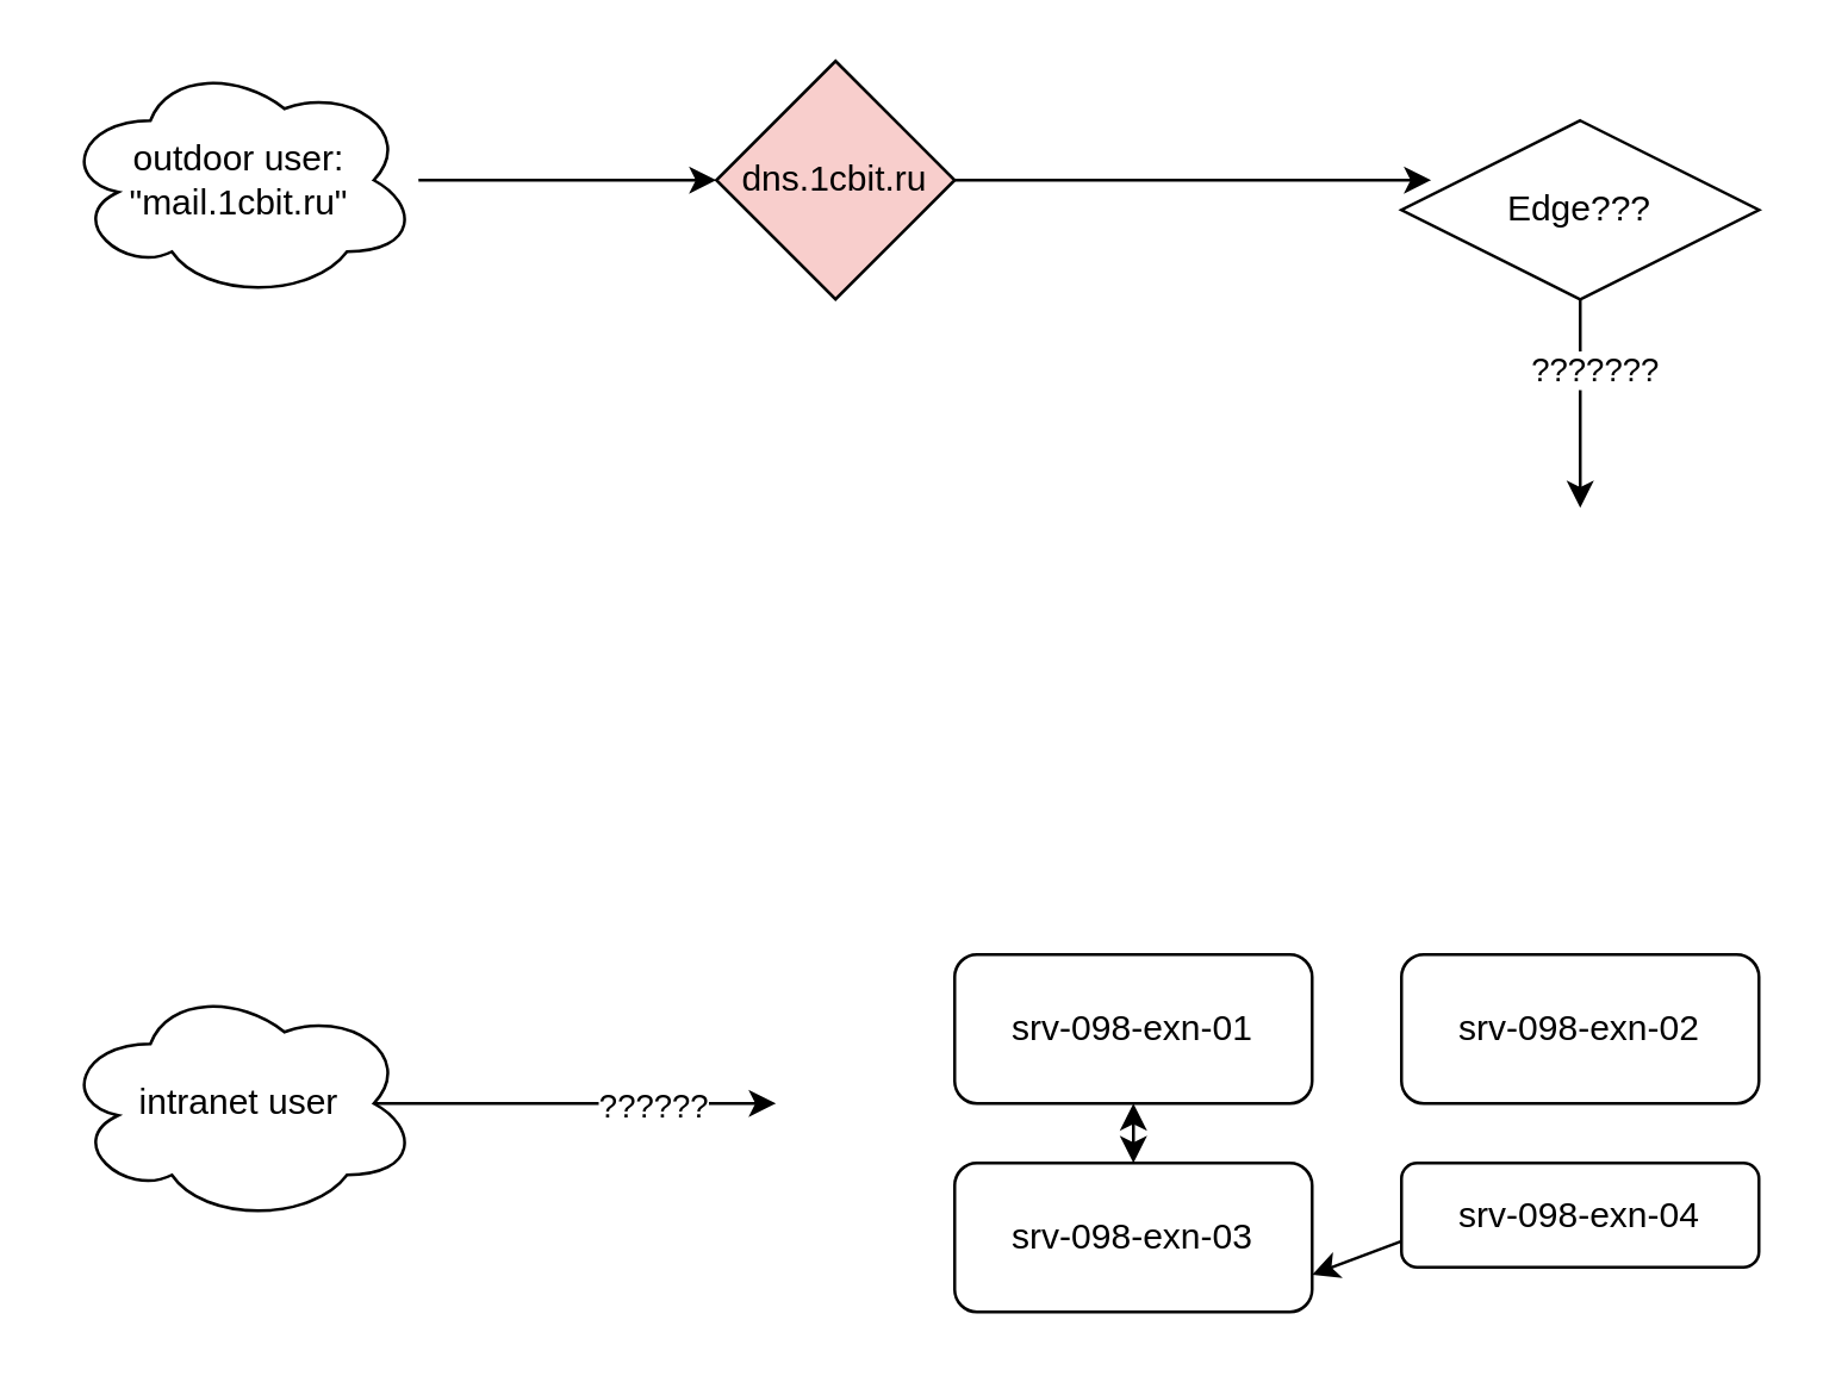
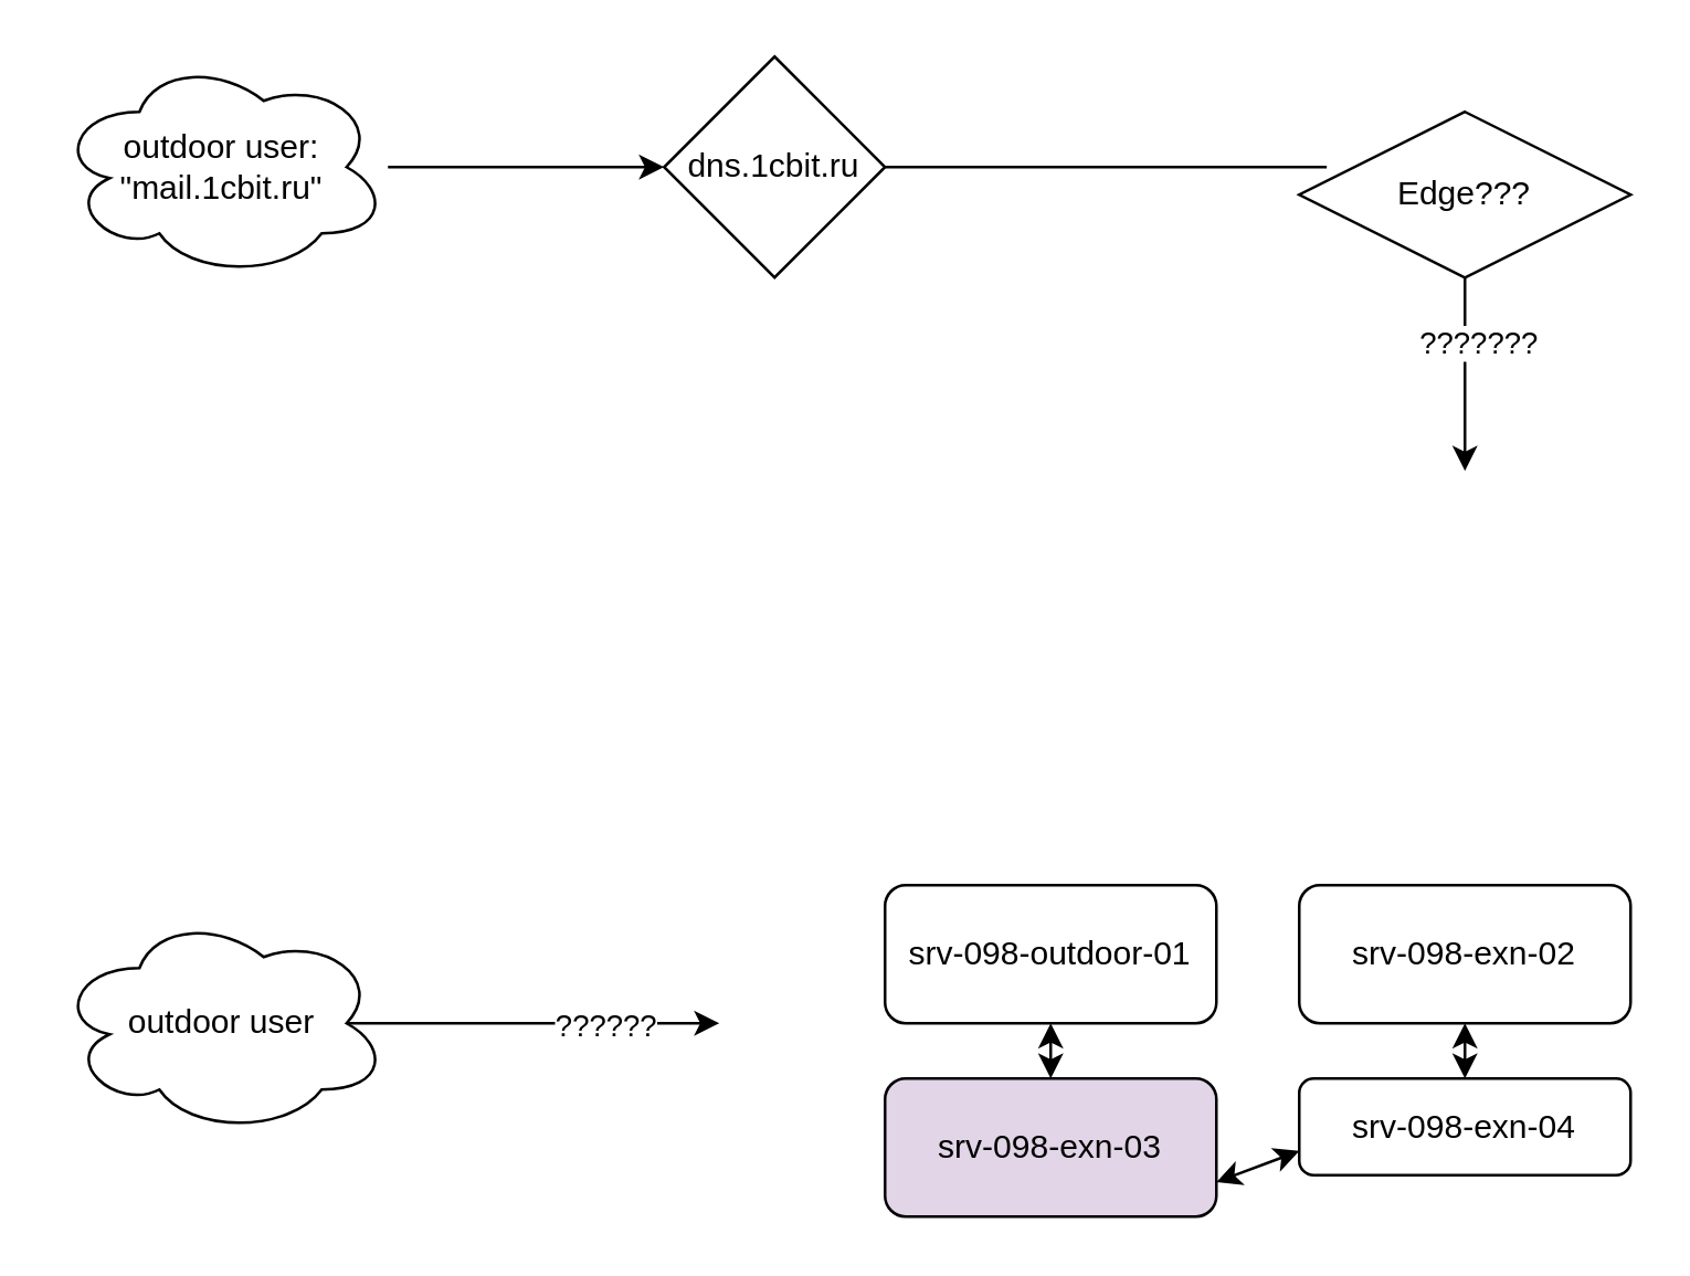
  <mxCell id="0" />
  <mxCell id="1" parent="0" />
  <mxCell id="2" value="&lt;span&gt;srv-098-exn-02&lt;/span&gt;" style="rounded=1;whiteSpace=wrap;html=1;" vertex="1" parent="1"><mxGeometry x="470" y="320" width="120" height="50" as="geometry" /></mxCell>
- <mxCell id="3" value="dns.1cbit.ru" style="rhombus;whiteSpace=wrap;html=1;fillColor=#f8cecc;" vertex="1" parent="1"><mxGeometry x="240" y="20" width="80" height="80" as="geometry" /></mxCell>
+ <mxCell id="3" value="dns.1cbit.ru" style="rhombus;whiteSpace=wrap;html=1;" vertex="1" parent="1"><mxGeometry x="240" y="20" width="80" height="80" as="geometry" /></mxCell>
  <mxCell id="4" value="" style="endArrow=classic;html=1;entryX=0;entryY=0.5;entryDx=0;entryDy=0;" edge="1" parent="1" source="7" target="3"><mxGeometry width="50" height="50" relative="1" as="geometry"><mxPoint x="130" y="100" as="sourcePoint" /><mxPoint x="180" y="50" as="targetPoint" /></mxGeometry></mxCell>
  <mxCell id="5" value="Edge???" style="rhombus;whiteSpace=wrap;html=1;" vertex="1" parent="1"><mxGeometry x="470" y="40" width="120" height="60" as="geometry" /></mxCell>
- <mxCell id="6" value="" style="endArrow=classic;html=1;exitX=1;exitY=0.5;exitDx=0;exitDy=0;entryX=0.083;entryY=0.333;entryDx=0;entryDy=0;entryPerimeter=0;" edge="1" parent="1" source="3" target="5"><mxGeometry width="50" height="50" relative="1" as="geometry"><mxPoint x="340" y="520" as="sourcePoint" /><mxPoint x="390" y="470" as="targetPoint" /><Array as="points"><mxPoint x="410" y="60" /></Array></mxGeometry></mxCell>
+ <mxCell id="6" value="" style="endArrow=none;html=1;exitX=1;exitY=0.5;exitDx=0;exitDy=0;entryX=0.083;entryY=0.333;entryDx=0;entryDy=0;entryPerimeter=0;" edge="1" parent="1" source="3" target="5"><mxGeometry width="50" height="50" relative="1" as="geometry"><mxPoint x="340" y="520" as="sourcePoint" /><mxPoint x="390" y="470" as="targetPoint" /><Array as="points"><mxPoint x="410" y="60" /></Array></mxGeometry></mxCell>
  <mxCell id="7" value="&lt;span&gt;outdoor user:&lt;/span&gt;&lt;br&gt;&lt;span&gt;&quot;mail.1cbit.ru&quot;&lt;/span&gt;" style="ellipse;shape=cloud;whiteSpace=wrap;html=1;" vertex="1" parent="1"><mxGeometry x="20" y="20" width="120" height="80" as="geometry" /></mxCell>
- <mxCell id="8" value="srv-098-exn-01" style="rounded=1;whiteSpace=wrap;html=1;" vertex="1" parent="1"><mxGeometry x="320" y="320" width="120" height="50" as="geometry" /></mxCell>
- <mxCell id="9" value="&lt;span&gt;srv-098-exn-03&lt;/span&gt;" style="rounded=1;whiteSpace=wrap;html=1;" vertex="1" parent="1"><mxGeometry x="320" y="390" width="120" height="50" as="geometry" /></mxCell>
+ <mxCell id="8" value="srv-098-outdoor-01" style="rounded=1;whiteSpace=wrap;html=1;" vertex="1" parent="1"><mxGeometry x="320" y="320" width="120" height="50" as="geometry" /></mxCell>
+ <mxCell id="9" value="&lt;span&gt;srv-098-exn-03&lt;/span&gt;" style="rounded=1;whiteSpace=wrap;html=1;fillColor=#e1d5e7;" vertex="1" parent="1"><mxGeometry x="320" y="390" width="120" height="50" as="geometry" /></mxCell>
  <mxCell id="10" value="&lt;span&gt;srv-098-exn-04&lt;/span&gt;" style="rounded=1;whiteSpace=wrap;html=1;" vertex="1" parent="1"><mxGeometry x="470" y="390" width="120" height="35" as="geometry" /></mxCell>
  <mxCell id="11" value="" style="endArrow=classic;startArrow=classic;html=1;entryX=0.5;entryY=1;entryDx=0;entryDy=0;exitX=0.5;exitY=0;exitDx=0;exitDy=0;" edge="1" parent="1" source="9" target="8"><mxGeometry width="50" height="50" relative="1" as="geometry"><mxPoint x="210" y="430" as="sourcePoint" /><mxPoint x="260" y="380" as="targetPoint" /></mxGeometry></mxCell>
- <mxCell id="13" value="" style="endArrow=none;startArrow=classic;html=1;entryX=0;entryY=0.75;entryDx=0;entryDy=0;exitX=1;exitY=0.75;exitDx=0;exitDy=0;" edge="1" parent="1" source="9" target="10"><mxGeometry width="50" height="50" relative="1" as="geometry"><mxPoint x="280" y="520" as="sourcePoint" /><mxPoint x="330" y="470" as="targetPoint" /></mxGeometry></mxCell>
- <mxCell id="14" value="intranet user" style="ellipse;shape=cloud;whiteSpace=wrap;html=1;" vertex="1" parent="1"><mxGeometry x="20" y="330" width="120" height="80" as="geometry" /></mxCell>
+ <mxCell id="12" value="" style="endArrow=classic;startArrow=classic;html=1;entryX=0.5;entryY=1;entryDx=0;entryDy=0;exitX=0.5;exitY=0;exitDx=0;exitDy=0;" edge="1" parent="1" source="10" target="2"><mxGeometry width="50" height="50" relative="1" as="geometry"><mxPoint x="170" y="420" as="sourcePoint" /><mxPoint x="220" y="370" as="targetPoint" /></mxGeometry></mxCell>
+ <mxCell id="13" value="" style="endArrow=classic;startArrow=classic;html=1;entryX=0;entryY=0.75;entryDx=0;entryDy=0;exitX=1;exitY=0.75;exitDx=0;exitDy=0;" edge="1" parent="1" source="9" target="10"><mxGeometry width="50" height="50" relative="1" as="geometry"><mxPoint x="280" y="520" as="sourcePoint" /><mxPoint x="330" y="470" as="targetPoint" /></mxGeometry></mxCell>
+ <mxCell id="14" value="outdoor user" style="ellipse;shape=cloud;whiteSpace=wrap;html=1;" vertex="1" parent="1"><mxGeometry x="20" y="330" width="120" height="80" as="geometry" /></mxCell>
  <mxCell id="15" value="" style="endArrow=classic;html=1;exitX=0.875;exitY=0.5;exitDx=0;exitDy=0;exitPerimeter=0;" edge="1" parent="1" source="14"><mxGeometry width="50" height="50" relative="1" as="geometry"><mxPoint x="130" y="400" as="sourcePoint" /><mxPoint x="260" y="370" as="targetPoint" /></mxGeometry></mxCell>
  <mxCell id="16" value="??????&lt;br&gt;" style="edgeLabel;html=1;align=center;verticalAlign=middle;resizable=0;points=[];" vertex="1" connectable="0" parent="15"><mxGeometry x="0.378" relative="1" as="geometry"><mxPoint as="offset" /></mxGeometry></mxCell>
  <mxCell id="17" value="" style="endArrow=classic;html=1;exitX=0.5;exitY=1;exitDx=0;exitDy=0;" edge="1" parent="1" source="5"><mxGeometry width="50" height="50" relative="1" as="geometry"><mxPoint x="550" y="200" as="sourcePoint" /><mxPoint x="530" y="170" as="targetPoint" /></mxGeometry></mxCell>
  <mxCell id="18" value="???????&lt;br&gt;" style="edgeLabel;html=1;align=center;verticalAlign=middle;resizable=0;points=[];" vertex="1" connectable="0" parent="17"><mxGeometry x="-0.343" y="4" relative="1" as="geometry"><mxPoint as="offset" /></mxGeometry></mxCell>
